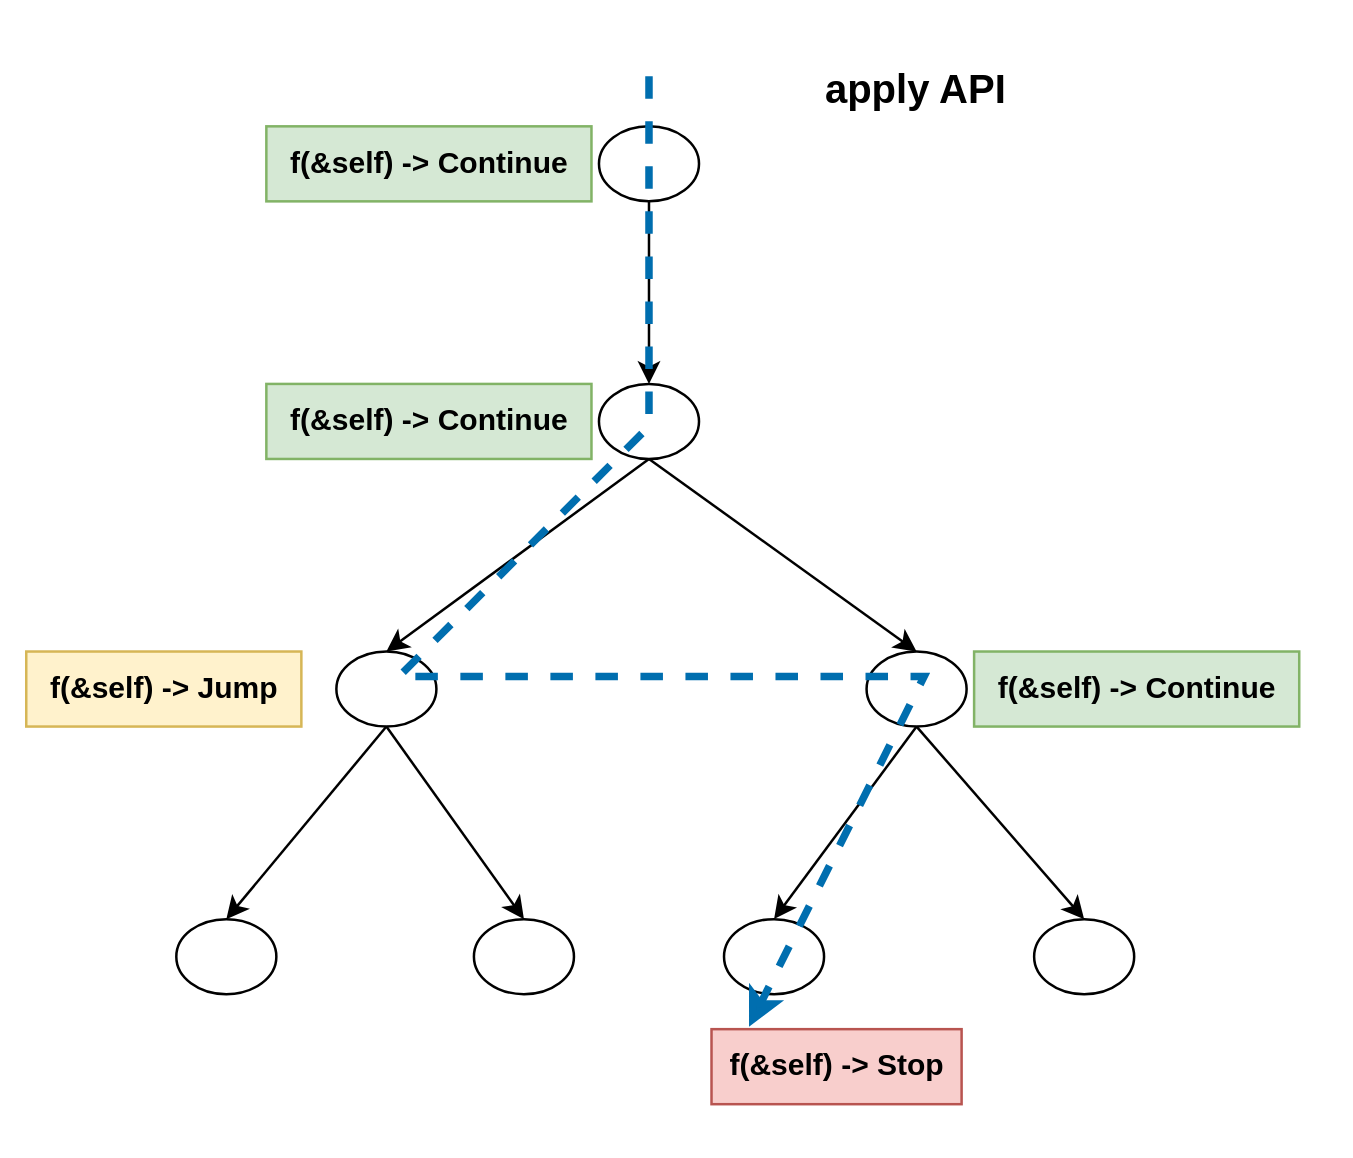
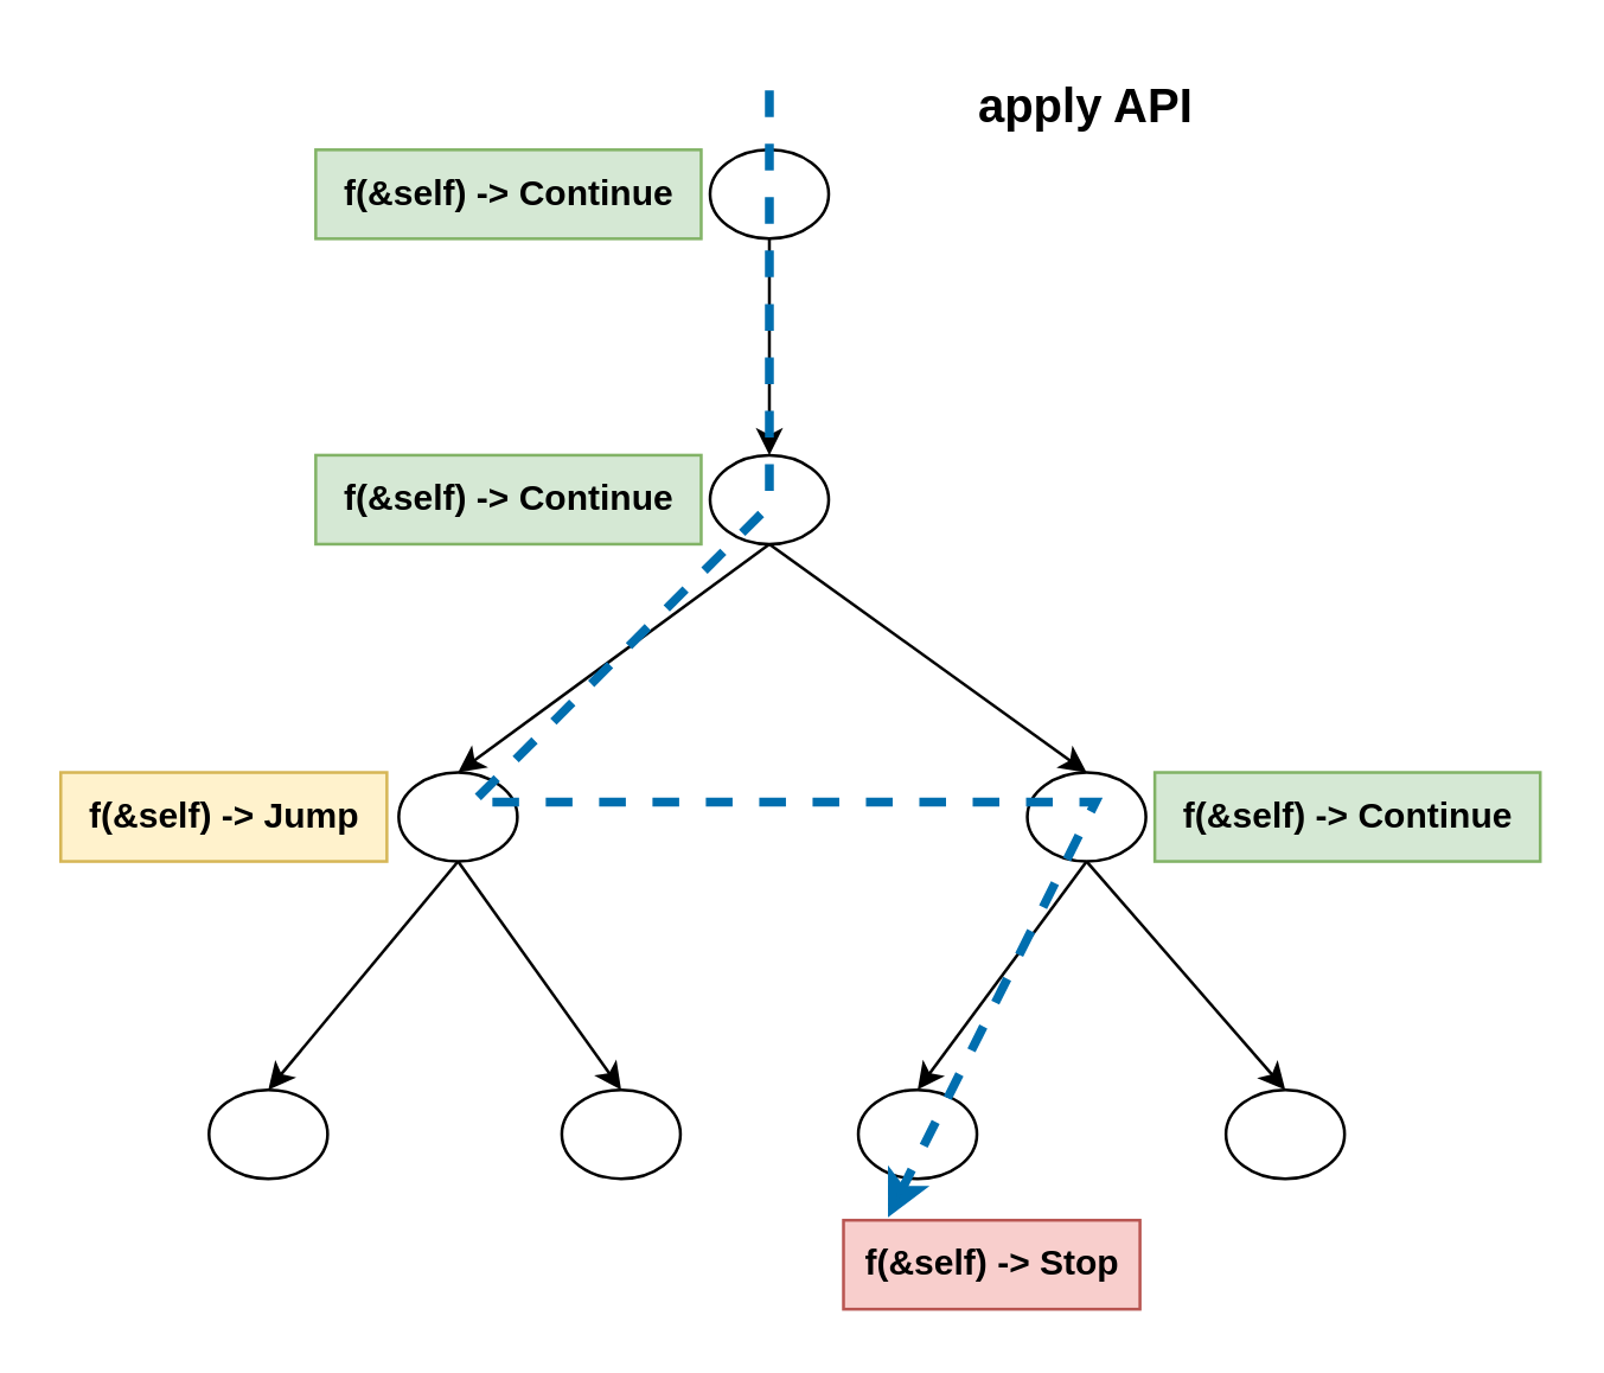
  <mxCell id="0" />
  <mxCell id="1" parent="0" />
  <mxCell id="2" value="" style="ellipse;whiteSpace=wrap;html=1;" vertex="1" parent="1"><mxGeometry x="239" y="50" width="40" height="30" as="geometry" /></mxCell>
  <mxCell id="3" value="" style="ellipse;whiteSpace=wrap;html=1;" vertex="1" parent="1"><mxGeometry x="239" y="153" width="40" height="30" as="geometry" /></mxCell>
  <mxCell id="4" value="" style="ellipse;whiteSpace=wrap;html=1;" vertex="1" parent="1"><mxGeometry x="134" y="260" width="40" height="30" as="geometry" /></mxCell>
  <mxCell id="5" value="" style="ellipse;whiteSpace=wrap;html=1;" vertex="1" parent="1"><mxGeometry x="70" y="367" width="40" height="30" as="geometry" /></mxCell>
  <mxCell id="6" value="" style="ellipse;whiteSpace=wrap;html=1;" vertex="1" parent="1"><mxGeometry x="189" y="367" width="40" height="30" as="geometry" /></mxCell>
  <mxCell id="7" value="" style="endArrow=classic;html=1;rounded=0;entryX=0.5;entryY=0;entryDx=0;entryDy=0;exitX=0.5;exitY=1;exitDx=0;exitDy=0;" edge="1" parent="1" source="4" target="5"><mxGeometry width="50" height="50" relative="1" as="geometry"><mxPoint x="-36" y="340" as="sourcePoint" /><mxPoint x="14" y="290" as="targetPoint" /></mxGeometry></mxCell>
  <mxCell id="8" value="" style="endArrow=classic;html=1;rounded=0;exitX=0.5;exitY=1;exitDx=0;exitDy=0;entryX=0.5;entryY=0;entryDx=0;entryDy=0;" edge="1" parent="1" source="4" target="6"><mxGeometry width="50" height="50" relative="1" as="geometry"><mxPoint x="274" y="440" as="sourcePoint" /><mxPoint x="188" y="320" as="targetPoint" /></mxGeometry></mxCell>
  <mxCell id="9" value="" style="ellipse;whiteSpace=wrap;html=1;" vertex="1" parent="1"><mxGeometry x="346" y="260" width="40" height="30" as="geometry" /></mxCell>
  <mxCell id="10" value="" style="ellipse;whiteSpace=wrap;html=1;" vertex="1" parent="1"><mxGeometry x="289" y="367" width="40" height="30" as="geometry" /></mxCell>
  <mxCell id="11" value="" style="ellipse;whiteSpace=wrap;html=1;" vertex="1" parent="1"><mxGeometry x="413" y="367" width="40" height="30" as="geometry" /></mxCell>
  <mxCell id="12" value="" style="endArrow=classic;html=1;rounded=0;entryX=0.5;entryY=0;entryDx=0;entryDy=0;exitX=0.5;exitY=1;exitDx=0;exitDy=0;" edge="1" parent="1" source="9" target="10"><mxGeometry width="50" height="50" relative="1" as="geometry"><mxPoint x="176" y="340" as="sourcePoint" /><mxPoint x="226" y="290" as="targetPoint" /></mxGeometry></mxCell>
  <mxCell id="13" value="" style="endArrow=classic;html=1;rounded=0;exitX=0.5;exitY=1;exitDx=0;exitDy=0;entryX=0.5;entryY=0;entryDx=0;entryDy=0;" edge="1" parent="1" source="9" target="11"><mxGeometry width="50" height="50" relative="1" as="geometry"><mxPoint x="486" y="440" as="sourcePoint" /><mxPoint x="400" y="320" as="targetPoint" /></mxGeometry></mxCell>
  <mxCell id="14" value="" style="endArrow=classic;html=1;rounded=0;entryX=0.5;entryY=0;entryDx=0;entryDy=0;exitX=0.5;exitY=1;exitDx=0;exitDy=0;" edge="1" parent="1" source="3" target="4"><mxGeometry width="50" height="50" relative="1" as="geometry"><mxPoint x="79" y="233" as="sourcePoint" /><mxPoint x="129" y="183" as="targetPoint" /></mxGeometry></mxCell>
  <mxCell id="15" value="" style="endArrow=classic;html=1;rounded=0;exitX=0.5;exitY=1;exitDx=0;exitDy=0;entryX=0.5;entryY=0;entryDx=0;entryDy=0;" edge="1" parent="1" source="3" target="9"><mxGeometry width="50" height="50" relative="1" as="geometry"><mxPoint x="399" y="173" as="sourcePoint" /><mxPoint x="449" y="123" as="targetPoint" /></mxGeometry></mxCell>
  <mxCell id="16" value="apply API" style="text;html=1;align=center;verticalAlign=middle;whiteSpace=wrap;rounded=0;fontStyle=1;fontSize=16;" vertex="1" parent="1"><mxGeometry x="321" y="20" width="90" height="30" as="geometry" /></mxCell>
  <mxCell id="17" value="" style="endArrow=classic;html=1;rounded=0;entryX=0.5;entryY=0;entryDx=0;entryDy=0;exitX=0.5;exitY=1;exitDx=0;exitDy=0;" edge="1" parent="1" source="2" target="3"><mxGeometry width="50" height="50" relative="1" as="geometry"><mxPoint x="159" y="100" as="sourcePoint" /><mxPoint x="209" y="50" as="targetPoint" /></mxGeometry></mxCell>
  <mxCell id="18" value="f(&amp;amp;self) -&amp;gt; Continue" style="text;html=1;align=center;verticalAlign=middle;resizable=0;points=[];autosize=1;strokeColor=#82b366;fillColor=#d5e8d4;fontStyle=1" vertex="1" parent="1"><mxGeometry x="106" y="50" width="130" height="30" as="geometry" /></mxCell>
  <mxCell id="19" value="" style="endArrow=classic;html=1;rounded=0;dashed=1;fillColor=#1ba1e2;strokeColor=#006EAF;strokeWidth=3;" edge="1" parent="1"><mxGeometry width="50" height="50" relative="1" as="geometry"><mxPoint x="259" y="30" as="sourcePoint" /><mxPoint x="299" y="410" as="targetPoint" /><Array as="points"><mxPoint x="259" y="170" /><mxPoint x="159" y="270" /><mxPoint x="369" y="270" /></Array></mxGeometry></mxCell>
  <mxCell id="20" value="f(&amp;amp;self) -&amp;gt; Continue" style="text;html=1;align=center;verticalAlign=middle;resizable=0;points=[];autosize=1;strokeColor=#82b366;fillColor=#d5e8d4;fontStyle=1" vertex="1" parent="1"><mxGeometry x="106" y="153" width="130" height="30" as="geometry" /></mxCell>
- <mxCell id="21" value="f(&amp;amp;self) -&amp;gt; Jump" style="text;html=1;align=center;verticalAlign=middle;resizable=0;points=[];autosize=1;strokeColor=#d6b656;fillColor=#fff2cc;fontStyle=1" vertex="1" parent="1"><mxGeometry x="10" y="260" width="110" height="30" as="geometry" /></mxCell>
+ <mxCell id="21" value="f(&amp;amp;self) -&amp;gt; Jump" style="text;html=1;align=center;verticalAlign=middle;resizable=0;points=[];autosize=1;strokeColor=#d6b656;fillColor=#fff2cc;fontStyle=1" vertex="1" parent="1"><mxGeometry x="20" y="260" width="110" height="30" as="geometry" /></mxCell>
  <mxCell id="22" value="f(&amp;amp;self) -&amp;gt; Continue" style="text;html=1;align=center;verticalAlign=middle;resizable=0;points=[];autosize=1;strokeColor=#82b366;fillColor=#d5e8d4;fontStyle=1" vertex="1" parent="1"><mxGeometry x="389" y="260" width="130" height="30" as="geometry" /></mxCell>
  <mxCell id="23" value="f(&amp;amp;self) -&amp;gt; Stop" style="text;html=1;align=center;verticalAlign=middle;resizable=0;points=[];autosize=1;strokeColor=#b85450;fillColor=#f8cecc;fontStyle=1" vertex="1" parent="1"><mxGeometry x="284" y="411" width="100" height="30" as="geometry" /></mxCell>
